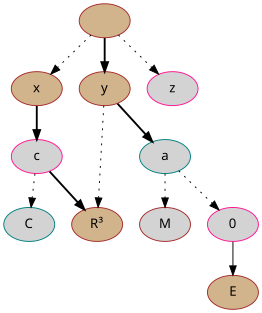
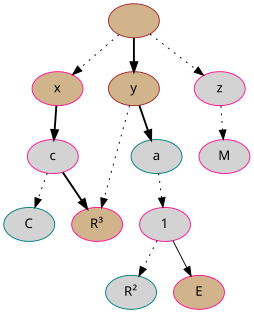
  digraph {
    fontname="Noto Sans"
    node [color=deeppink fillcolor=lightgrey fontname="Noto Sans" style=filled]
    edge [fontname="Noto Sans" style=dotted]
    n1 [color=brown fillcolor=tan label=" "]
-   x [color=brown fillcolor=tan]
+   x [fillcolor=tan]
    y [color=brown fillcolor=tan]
    z
    c
-   n6 [color=brown fillcolor=tan label="R³"]
+   n6 [fillcolor=tan label="R³"]
    a [color=teal]
-   M [color=brown]
+   M
    C [color=teal]
-   1 [label=0]
-   E [color=brown fillcolor=tan]
+   n10 [color=teal label="R²"]
+   1
+   E [fillcolor=tan]
    n1 -> x
    n1 -> y [style=bold]
    n1 -> z
    x -> c [style=bold]
    y -> n6
    y -> a [style=bold]
-   a -> M
+   z -> M
    c -> n6 [style=bold]
    c -> C
    a -> 1
+   1 -> n10
    1 -> E [style=solid]
  }
